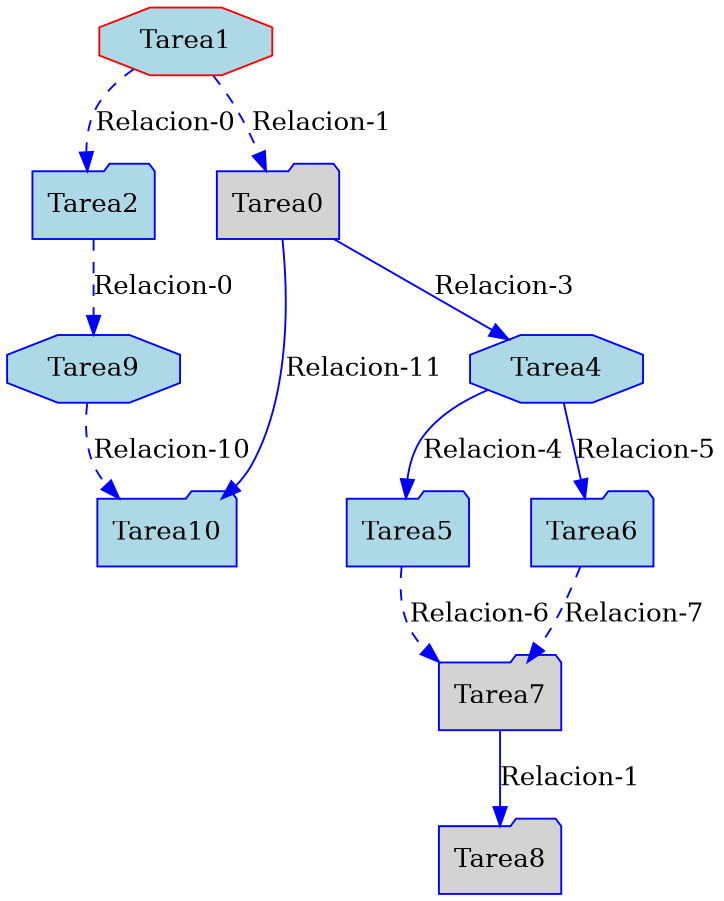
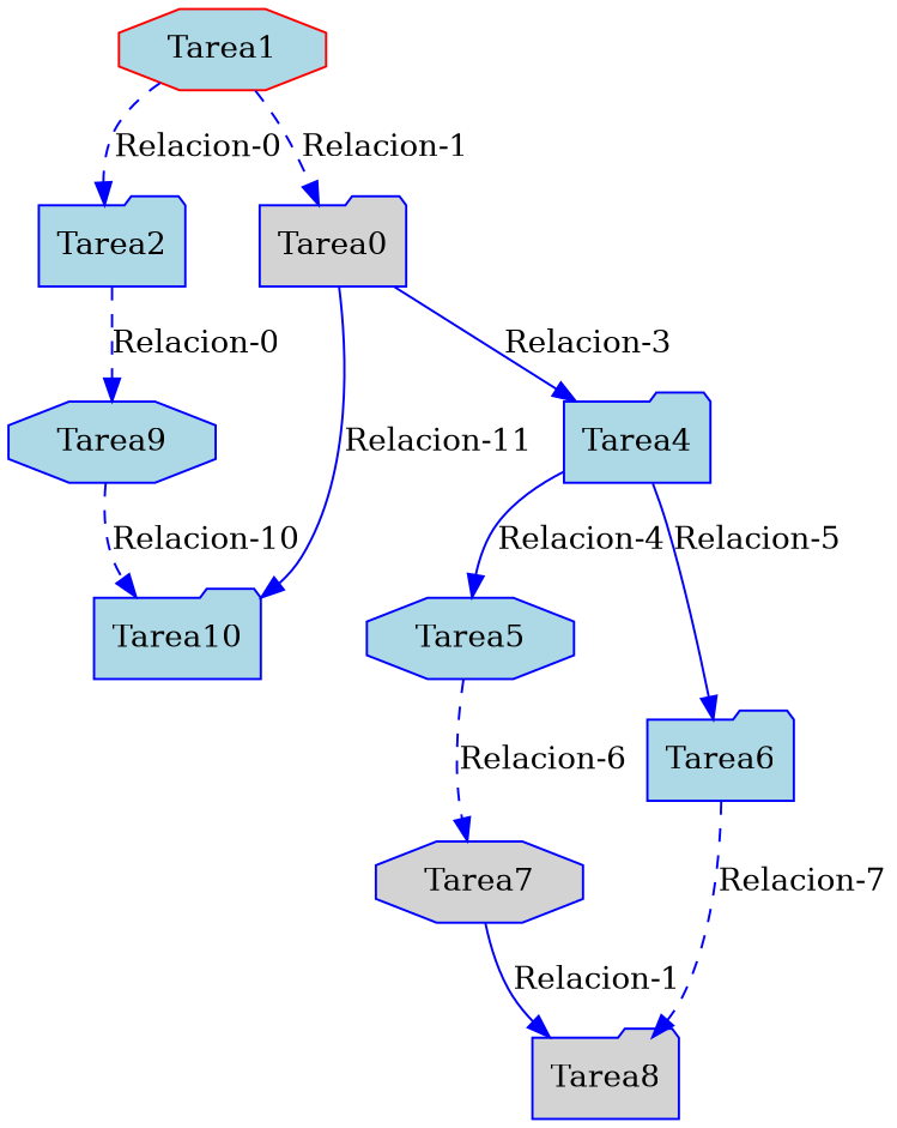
  strict digraph {
    node [color=blue fillcolor=lightblue shape=folder style=filled]
    edge [color=blue style=dashed]
    n1 [color=red label=Tarea1 shape=octagon]
    n2 [label=Tarea2]
    n3 [fillcolor=lightgrey label=Tarea0]
    n4 [label=Tarea9 shape=octagon]
-   n5 [label=Tarea4 shape=octagon]
+   n5 [label=Tarea4]
    n6 [label=Tarea10]
-   n7 [label=Tarea5]
+   n7 [label=Tarea5 shape=octagon]
    n8 [label=Tarea6]
-   n9 [fillcolor=lightgrey label=Tarea7]
+   n9 [fillcolor=lightgrey label=Tarea7 shape=octagon]
    n10 [fillcolor=lightgrey label=Tarea8]
    n1 -> n2 [label="Relacion-0"]
    n1 -> n3 [label="Relacion-1"]
    n2 -> n4 [label="Relacion-0"]
    n3 -> n5 [label="Relacion-3" style=solid]
    n3 -> n6 [label="Relacion-11" style=solid]
    n4 -> n6 [label="Relacion-10"]
    n5 -> n7 [label="Relacion-4" style=solid]
    n5 -> n8 [label="Relacion-5" style=solid]
    n7 -> n9 [label="Relacion-6"]
-   n8 -> n9 [label="Relacion-7"]
+   n8 -> n10 [label="Relacion-7"]
    n9 -> n10 [label="Relacion-1" style=solid]
  }
